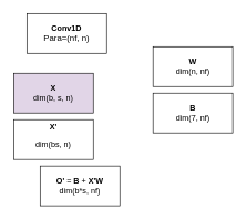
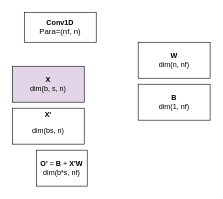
  <mxCell id="0" />
  <mxCell id="1" parent="0" />
- <mxCell id="2" value="&lt;b&gt;Conv1D&lt;br&gt;&lt;/b&gt;&lt;font style=&quot;font-size: 13px&quot;&gt;Para=(nf, n)&lt;/font&gt;" style="rounded=0;whiteSpace=wrap;html=1;" vertex="1" parent="1"><mxGeometry x="40" y="20" width="120" height="60" as="geometry" /></mxCell>
+ <mxCell id="2" value="&lt;b&gt;Conv1D&lt;br&gt;&lt;/b&gt;&lt;font style=&quot;font-size: 13px&quot;&gt;Para=(nf, n)&lt;/font&gt;" style="rounded=0;whiteSpace=wrap;html=1;" vertex="1" parent="1"><mxGeometry x="40" y="20" width="120" height="50" as="geometry" /></mxCell>
  <mxCell id="3" value="&lt;b&gt;W&lt;/b&gt;&lt;br&gt;dim(n, nf)" style="rounded=0;whiteSpace=wrap;html=1;" vertex="1" parent="1"><mxGeometry x="230" y="70" width="120" height="60" as="geometry" /></mxCell>
- <mxCell id="4" value="&lt;b&gt;B&lt;br&gt;&lt;/b&gt;dim(7, nf)" style="rounded=0;whiteSpace=wrap;html=1;" vertex="1" parent="1"><mxGeometry x="230" y="140" width="120" height="60" as="geometry" /></mxCell>
+ <mxCell id="4" value="&lt;b&gt;B&lt;br&gt;&lt;/b&gt;dim(1, nf)" style="rounded=0;whiteSpace=wrap;html=1;" vertex="1" parent="1"><mxGeometry x="230" y="140" width="120" height="60" as="geometry" /></mxCell>
  <mxCell id="5" value="&lt;b&gt;X&lt;/b&gt;&lt;br&gt;dim(b, s, n)" style="rounded=0;whiteSpace=wrap;html=1;fillColor=#e1d5e7;" vertex="1" parent="1"><mxGeometry x="20" y="110" width="120" height="60" as="geometry" /></mxCell>
  <mxCell id="6" value="&lt;b&gt;X'&lt;/b&gt;&lt;br&gt;&lt;p&gt;dim(bs, n)&lt;/p&gt;" style="rounded=0;whiteSpace=wrap;html=1;" vertex="1" parent="1"><mxGeometry x="20" y="180" width="120" height="60" as="geometry" /></mxCell>
- <mxCell id="7" value="&lt;b&gt;O'&lt;/b&gt; = &lt;b&gt;B&lt;/b&gt; + &lt;b&gt;X'W&lt;/b&gt;&lt;br&gt;dim(b*s, nf)" style="rounded=0;whiteSpace=wrap;html=1;" vertex="1" parent="1"><mxGeometry x="60" y="250" width="120" height="60" as="geometry" /></mxCell>
+ <mxCell id="7" value="&lt;b&gt;O'&lt;/b&gt; = &lt;b&gt;B&lt;/b&gt; + &lt;b&gt;X'W&lt;/b&gt;&lt;br&gt;dim(b*s, nf)" style="rounded=0;whiteSpace=wrap;html=1;" vertex="1" parent="1"><mxGeometry x="60" y="250" width="85" height="60" as="geometry" /></mxCell>
